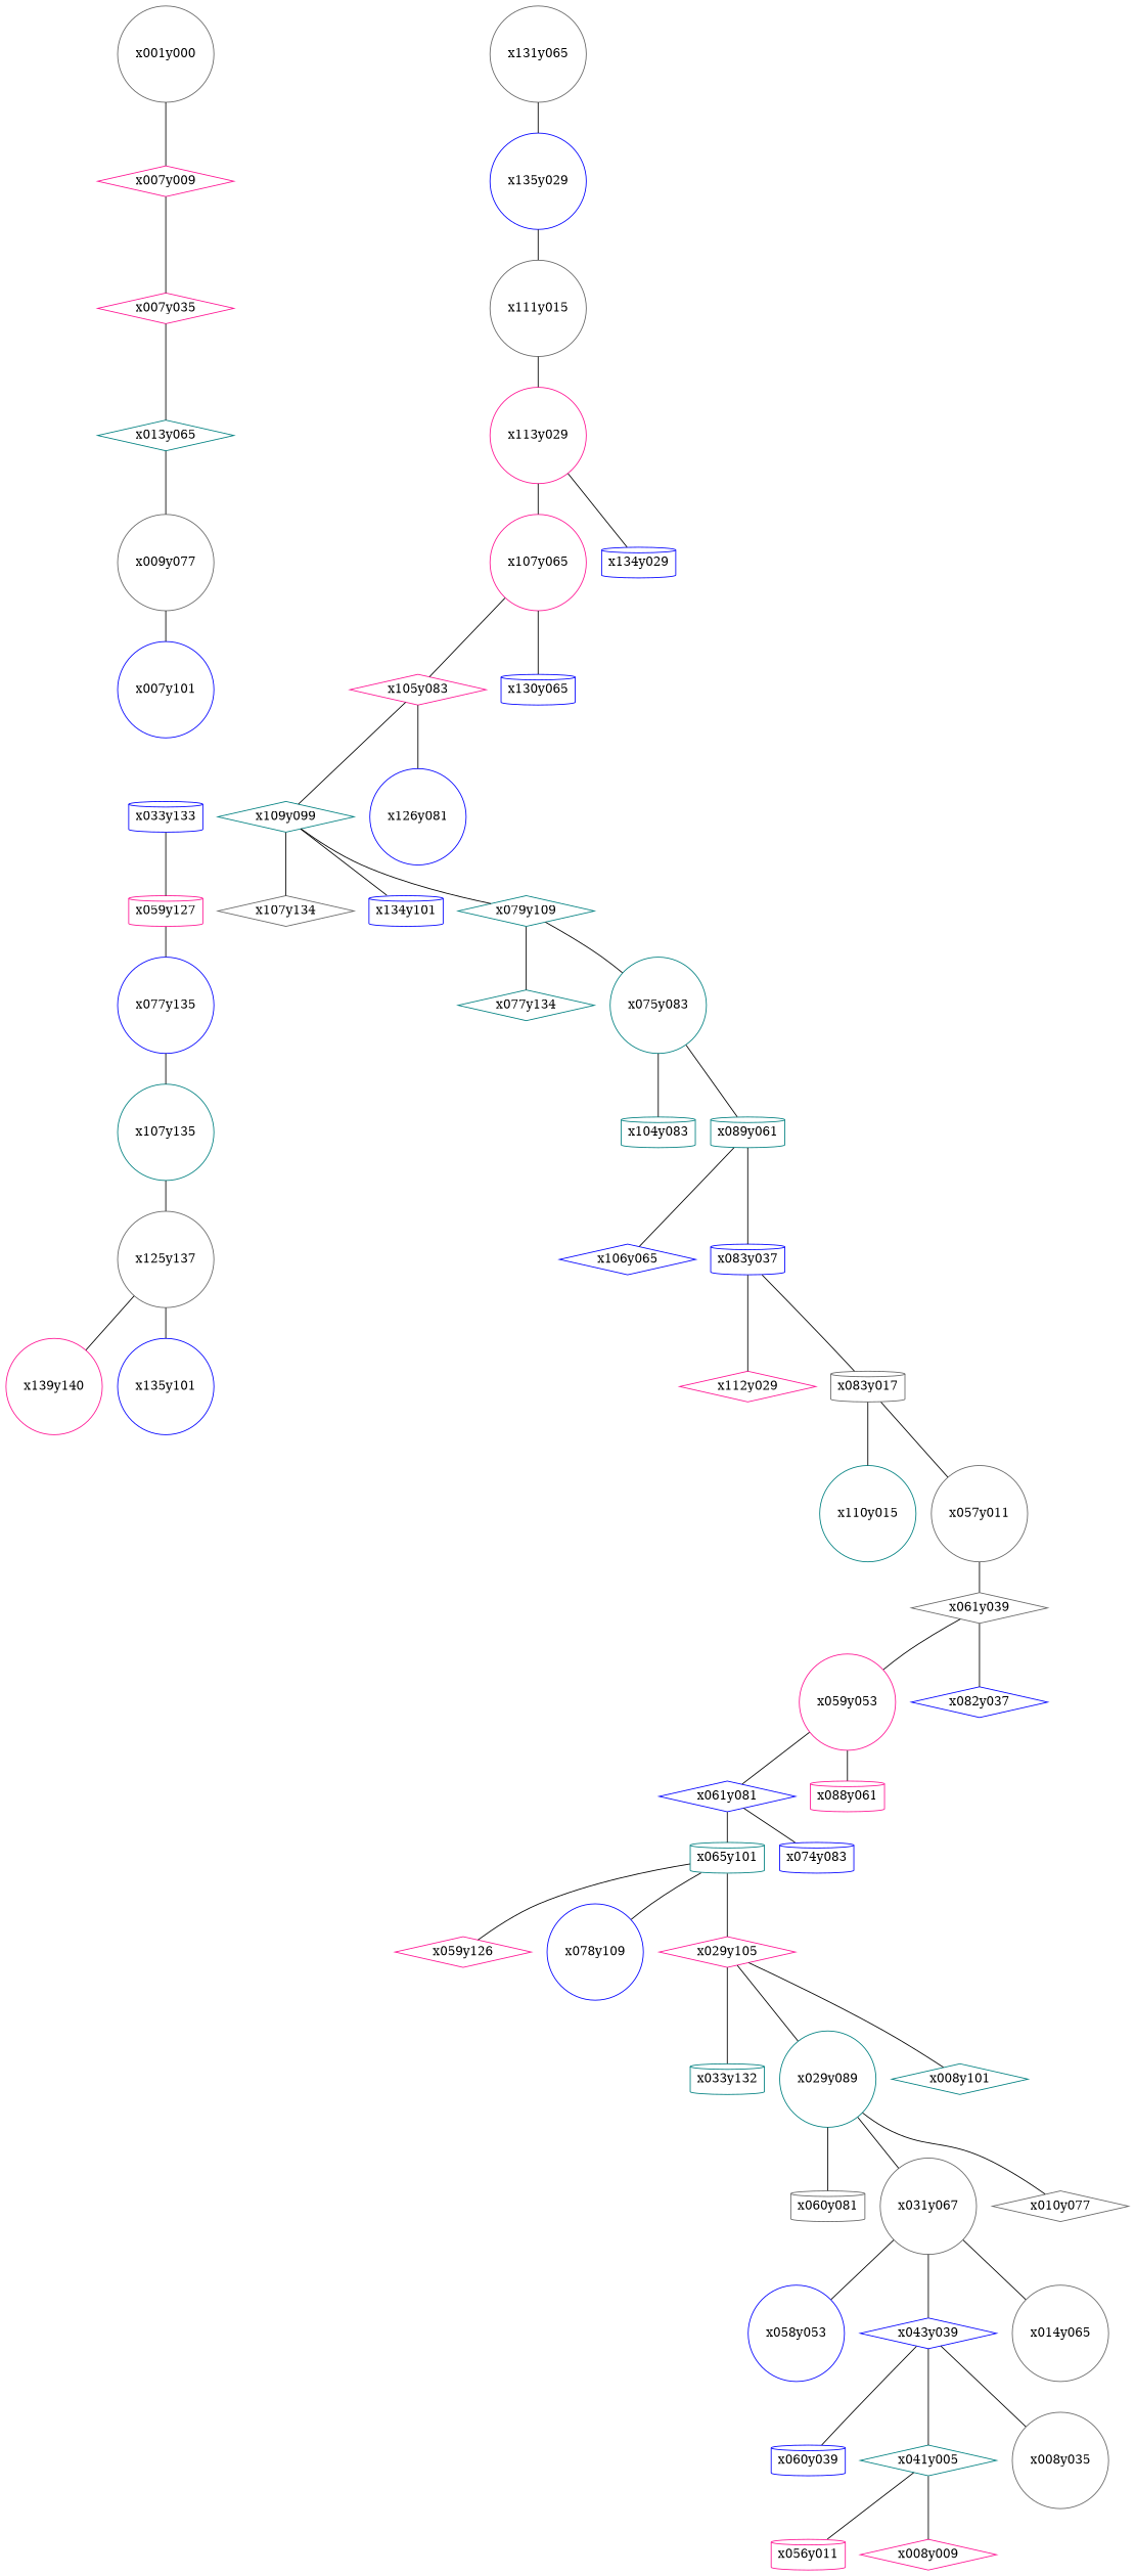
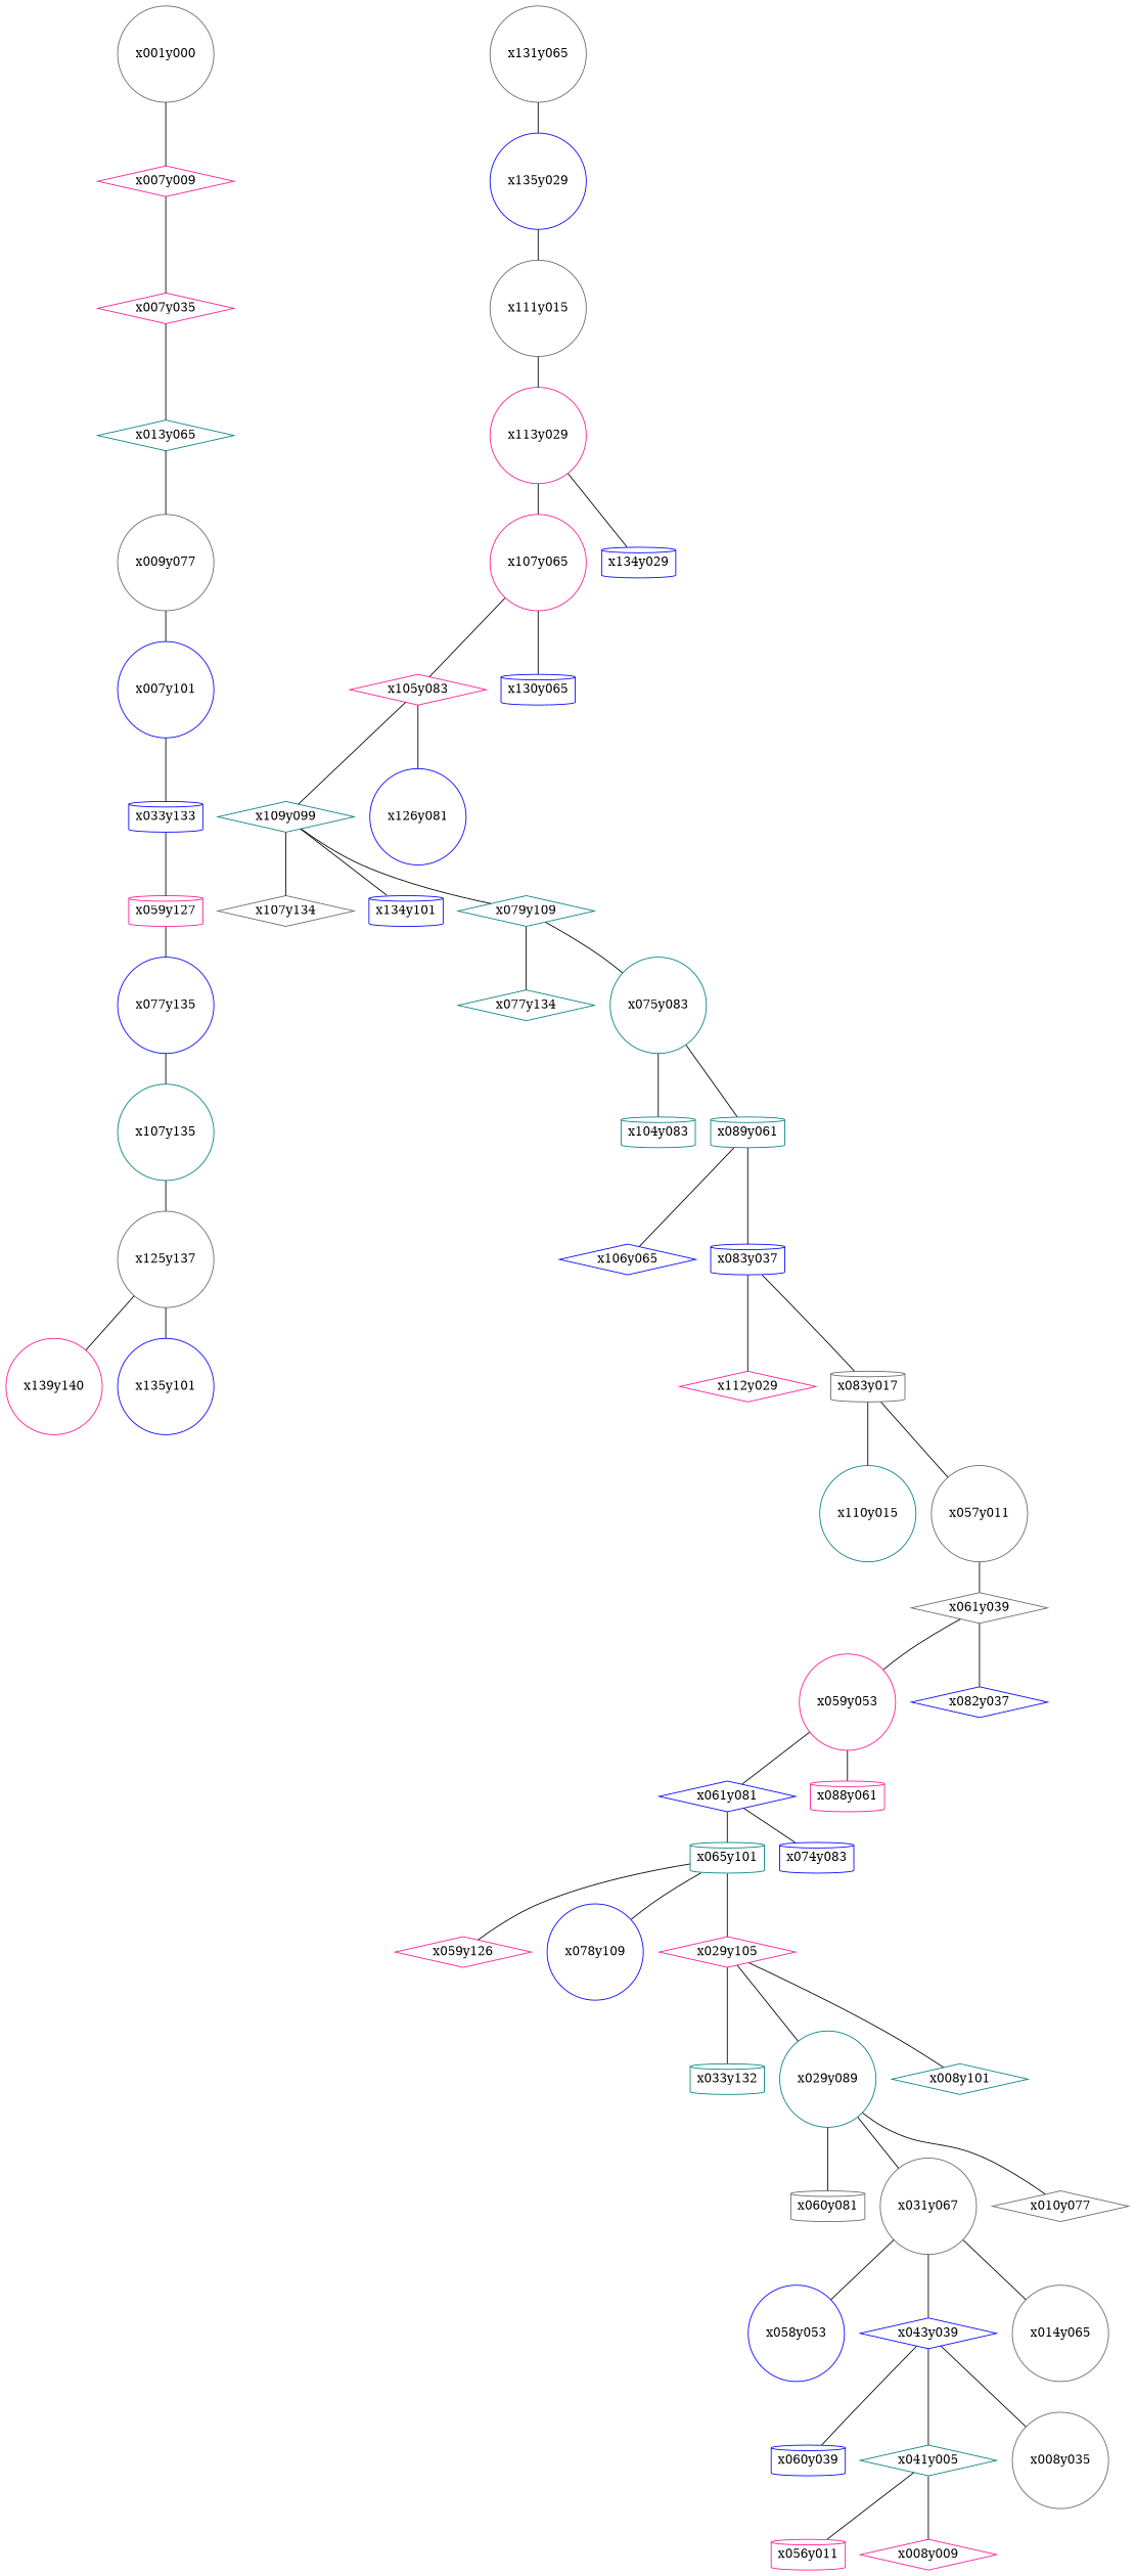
  graph {
    node [color=blue shape=circle]
    edge [weight=84]
    x001y000 [color=gray40]
    x007y009 [color=deeppink shape=diamond]
    x007y035 [color=deeppink shape=diamond]
    x013y065 [color=teal shape=diamond]
    x009y077 [color=gray40]
    x007y101
    x033y133 [shape=cylinder]
    x059y127 [color=deeppink shape=cylinder]
    x077y135
    x107y135 [color=teal]
    x125y137 [color=gray40]
    x139y140 [color=deeppink]
    x135y101
    x131y065 [color=gray40]
    x135y029
    x111y015 [color=gray40]
    x113y029 [color=deeppink]
    x107y065 [color=deeppink]
    x134y029 [shape=cylinder]
    x105y083 [color=deeppink shape=diamond]
    x130y065 [shape=cylinder]
    x109y099 [color=teal shape=diamond]
    x126y081
    x107y134 [color=gray40 shape=diamond]
    x134y101 [shape=cylinder]
    x079y109 [color=teal shape=diamond]
    x077y134 [color=teal shape=diamond]
    x075y083 [color=teal]
    x104y083 [color=teal shape=cylinder]
    x089y061 [color=teal shape=cylinder]
    x106y065 [shape=diamond]
    x083y037 [shape=cylinder]
    x112y029 [color=deeppink shape=diamond]
    x083y017 [color=gray40 shape=cylinder]
    x110y015 [color=teal]
    x057y011 [color=gray40]
    x061y039 [color=gray40 shape=diamond]
    x059y053 [color=deeppink]
    x082y037 [shape=diamond]
    x061y081 [shape=diamond]
    x088y061 [color=deeppink shape=cylinder]
    x065y101 [color=teal shape=cylinder]
    x074y083 [shape=cylinder]
    x059y126 [color=deeppink shape=diamond]
    x078y109
    x029y105 [color=deeppink shape=diamond]
    x033y132 [color=teal shape=cylinder]
    x029y089 [color=teal]
    x008y101 [color=teal shape=diamond]
    x060y081 [color=gray40 shape=cylinder]
    x031y067 [color=gray40]
    x010y077 [color=gray40 shape=diamond]
    x058y053
    x043y039 [shape=diamond]
    x014y065 [color=gray40]
    x060y039 [shape=cylinder]
    x041y005 [color=teal shape=diamond]
    x008y035 [color=gray40]
    x056y011 [color=deeppink shape=cylinder]
    x008y009 [color=deeppink shape=diamond]
    x001y000 -- x007y009 [weight=47]
    x007y009 -- x007y035 [weight=198]
    x007y035 -- x013y065 [weight=240]
    x013y065 -- x009y077
    x009y077 -- x007y101 [weight=170]
+   x007y101 -- x033y133 [weight=382]
    x033y133 -- x059y127 [weight=232]
    x059y127 -- x077y135 [weight=130]
    x077y135 -- x107y135 [weight=170]
    x107y135 -- x125y137 [weight=48]
    x125y137 -- x139y140 [weight=57]
    x125y137 -- x135y101 [weight=314]
    x131y065 -- x135y029 [weight=296]
    x135y029 -- x111y015 [weight=354]
    x111y015 -- x113y029 [weight=32]
    x113y029 -- x107y065 [weight=290]
    x113y029 -- x134y029 [weight=53]
    x107y065 -- x105y083 [weight=52]
    x107y065 -- x130y065 [weight=139]
    x105y083 -- x109y099 [weight=68]
    x105y083 -- x126y081 [weight=127]
    x109y099 -- x107y134 [weight=289]
    x109y099 -- x134y101 [weight=103]
    x109y099 -- x079y109 [weight=184]
    x079y109 -- x077y134 [weight=211]
    x079y109 -- x075y083 [weight=146]
    x075y083 -- x104y083 [weight=185]
    x075y083 -- x089y061 [weight=168]
    x089y061 -- x106y065 [weight=49]
    x089y061 -- x083y037 [weight=174]
    x083y037 -- x112y029 [weight=169]
    x083y037 -- x083y017 [weight=96]
    x083y017 -- x110y015 [weight=281]
    x083y017 -- x057y011 [weight=212]
    x057y011 -- x061y039 [weight=148]
    x061y039 -- x059y053 [weight=80]
    x061y039 -- x082y037 [weight=123]
    x059y053 -- x061y081 [weight=142]
    x059y053 -- x088y061 [weight=153]
    x061y081 -- x065y101
    x061y081 -- x074y083 [weight=51]
    x065y101 -- x059y126 [weight=115]
    x065y101 -- x078y109 [weight=45]
    x065y101 -- x029y105 [weight=228]
    x029y105 -- x033y132 [weight=219]
    x029y105 -- x029y089 [weight=76]
    x029y105 -- x008y101 [weight=133]
    x029y089 -- x060y081 [weight=231]
    x029y089 -- x031y067 [weight=68]
    x029y089 -- x010y077 [weight=111]
    x031y067 -- x058y053 [weight=201]
    x031y067 -- x043y039 [weight=220]
    x031y067 -- x014y065 [weight=75]
    x043y039 -- x060y039 [weight=89]
    x043y039 -- x041y005 [weight=232]
    x043y039 -- x008y035 [weight=167]
    x041y005 -- x056y011 [weight=93]
    x041y005 -- x008y009 [weight=305]
  }
